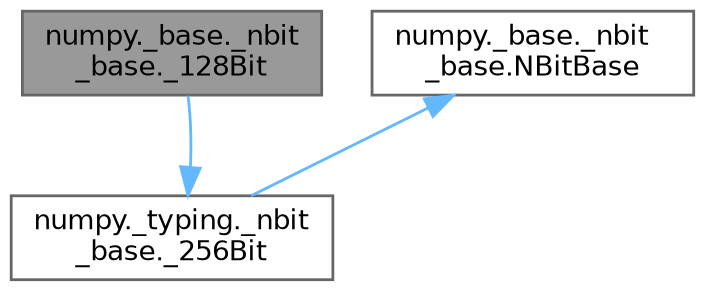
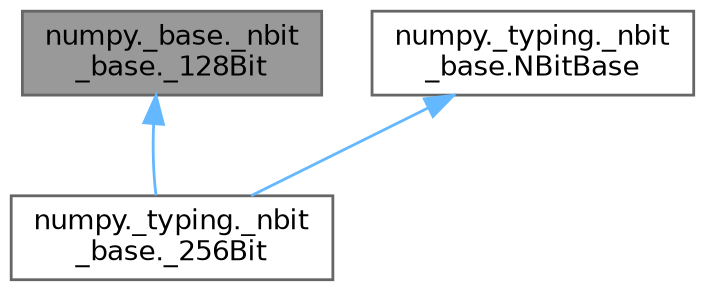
  digraph {
    node [color=gray40 fillcolor=white fontname=Helvetica fontsize=10 shape=box style=filled]
    edge [color=steelblue1 dir=back fontname=Helvetica fontsize=10 labelfontname=Helvetica labelfontsize=10 style=solid]
    n1 [fillcolor=grey60 fontcolor=black height=0.2 label="numpy._base._nbit\l_base._128Bit" width=0.4]
    n2 [height=0.2 label="numpy._typing._nbit\l_base._256Bit" width=0.4]
-   n3 [height=0.2 label="numpy._base._nbit\l_base.NBitBase" width=0.4]
-   n2 -> n1
+   n3 [height=0.2 label="numpy._typing._nbit\l_base.NBitBase" width=0.4]
+   n1 -> n2
    n3 -> n2
  }
